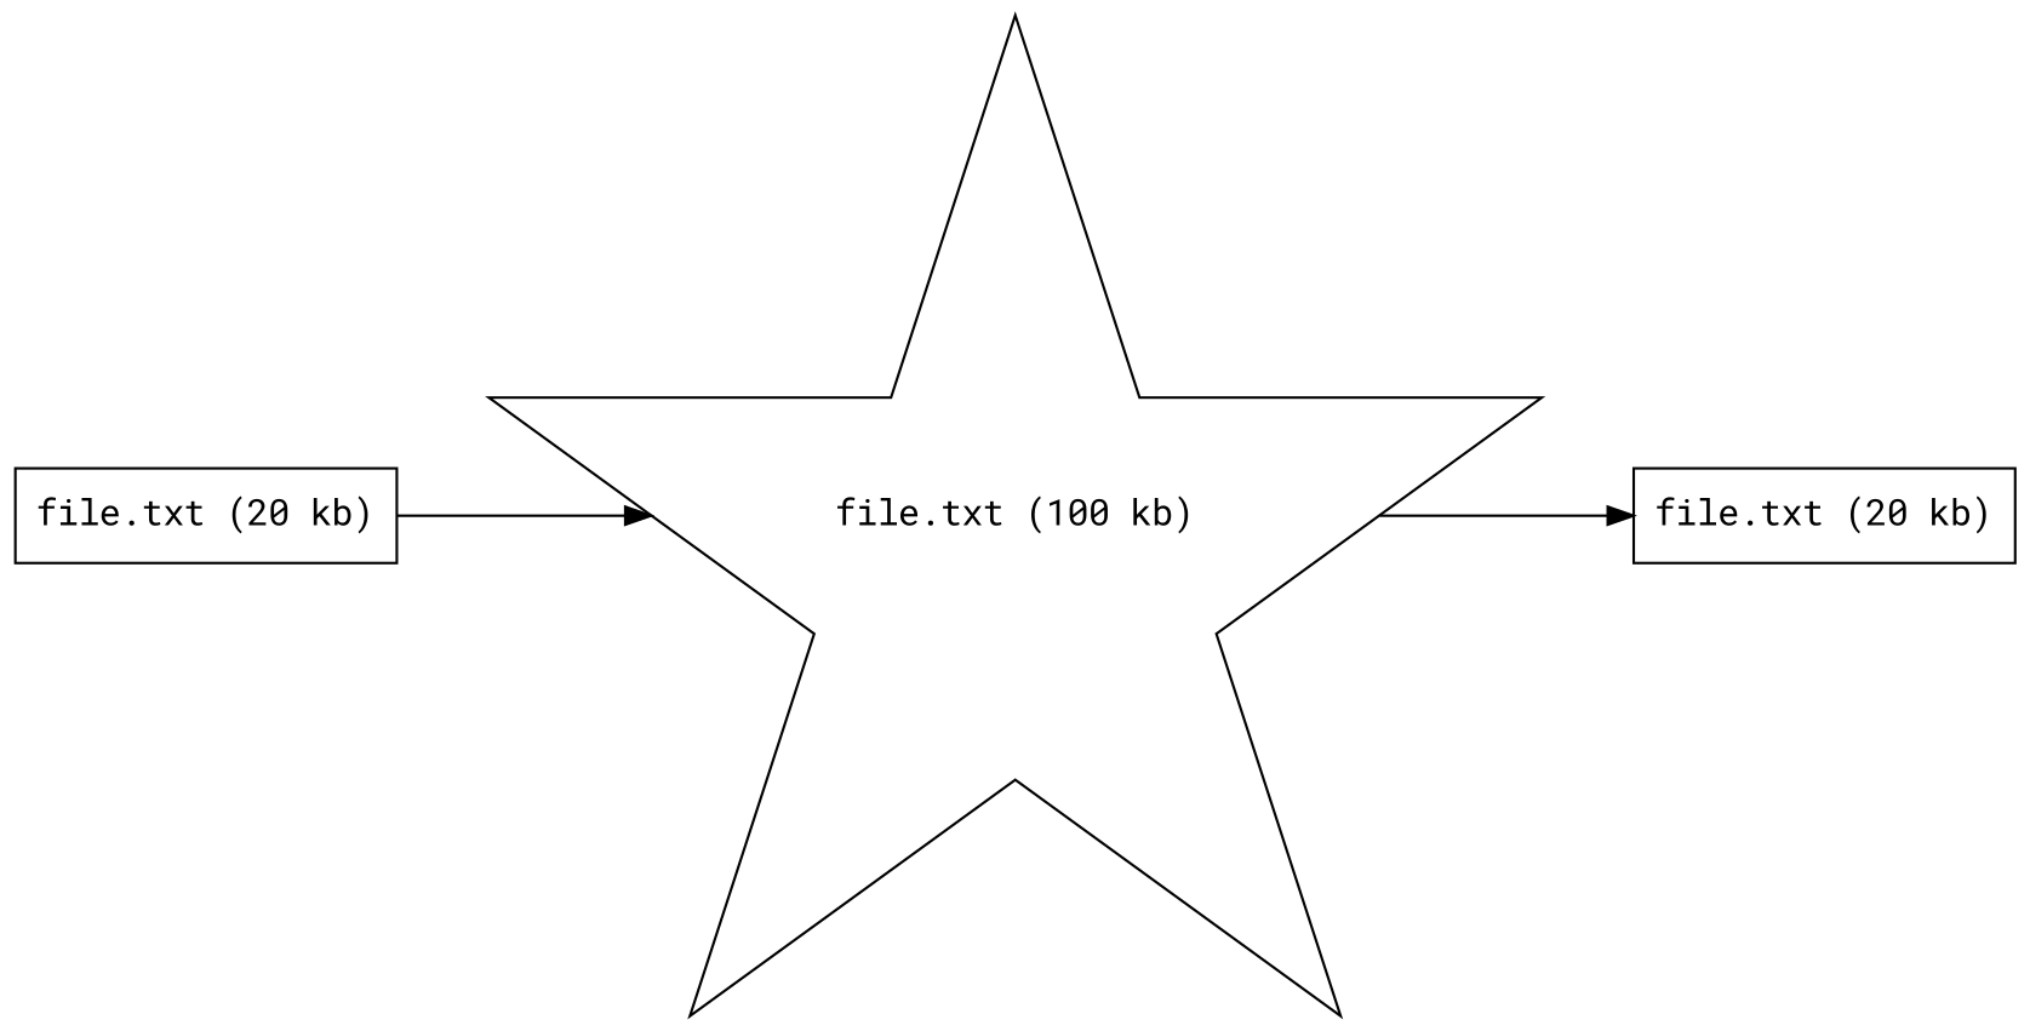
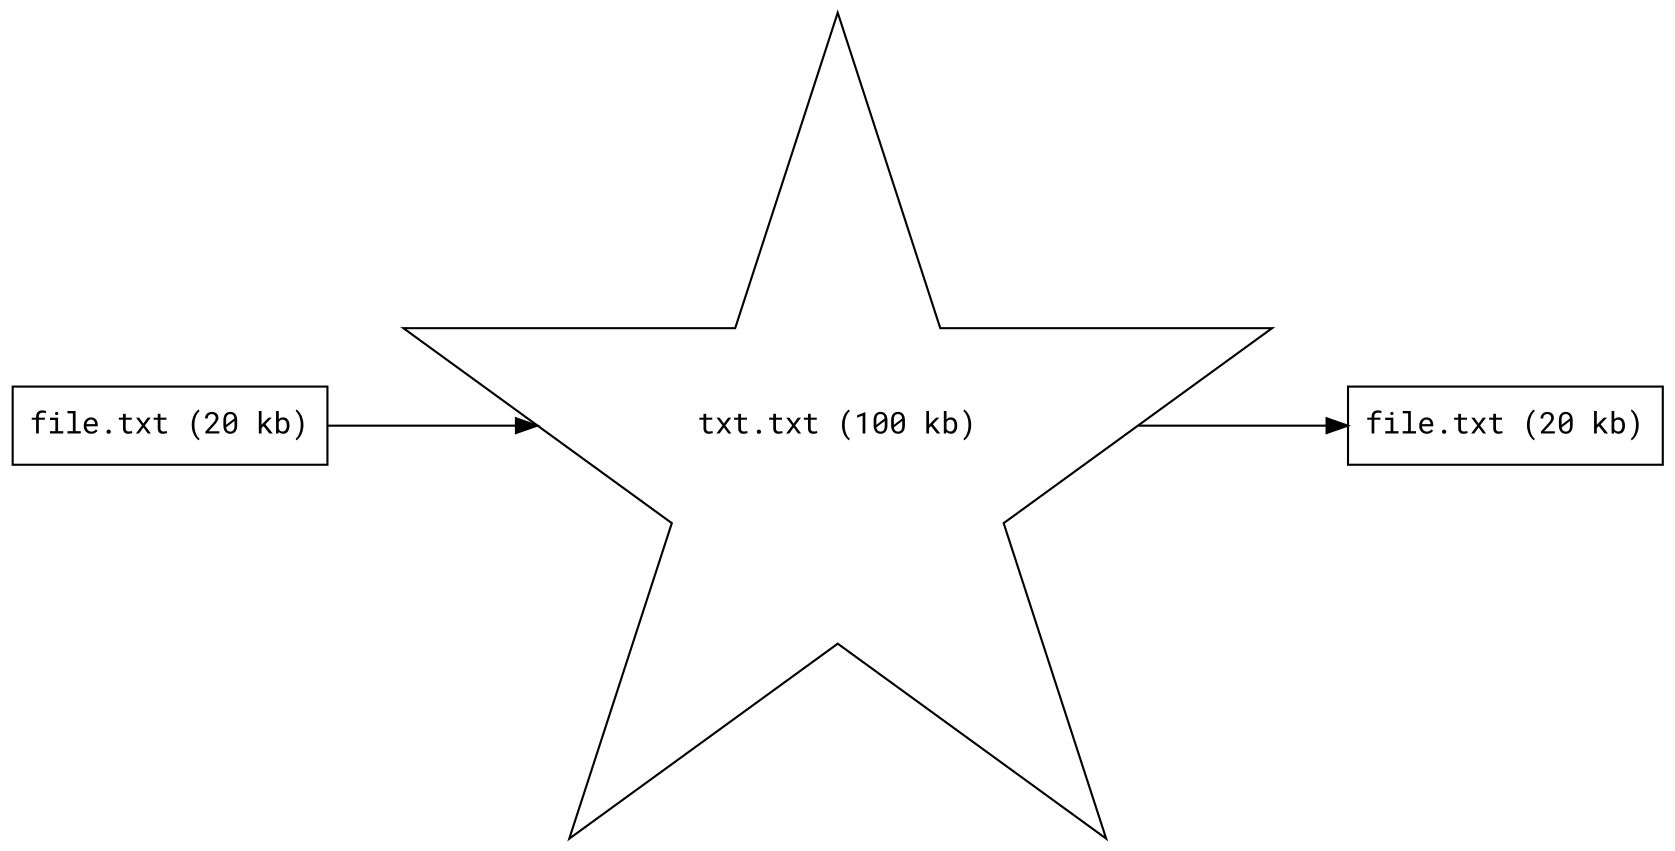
  digraph {
    rankdir=LR
    style=filled
    fontname="Roboto Mono"
    node [fillcolor=green shape=record fontname="Roboto Mono"]
    edge [fontname="Roboto Mono"]
    n1 [label="file.txt (20 kb)"]
-   n2 [label="file.txt (100 kb)" shape=star]
+   n2 [label="txt.txt (100 kb)" shape=star]
    n3 [label="file.txt (20 kb)"]
    n1 -> n2
    n2 -> n3
  }
